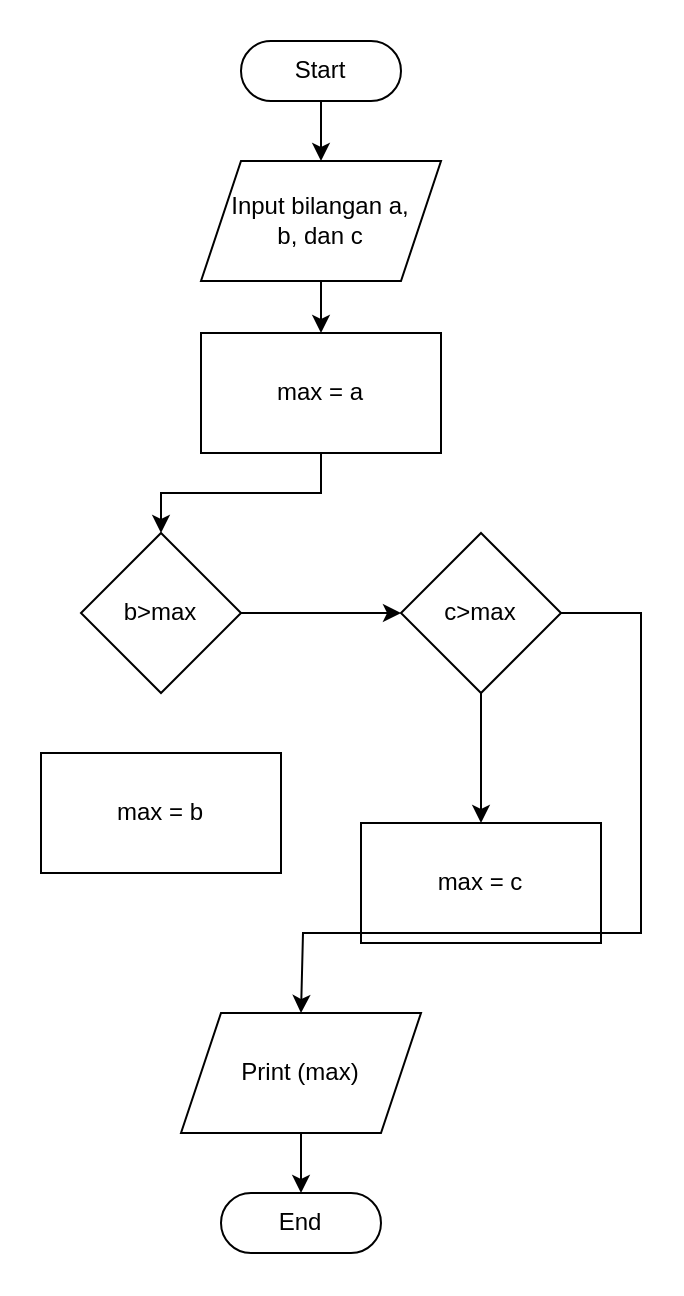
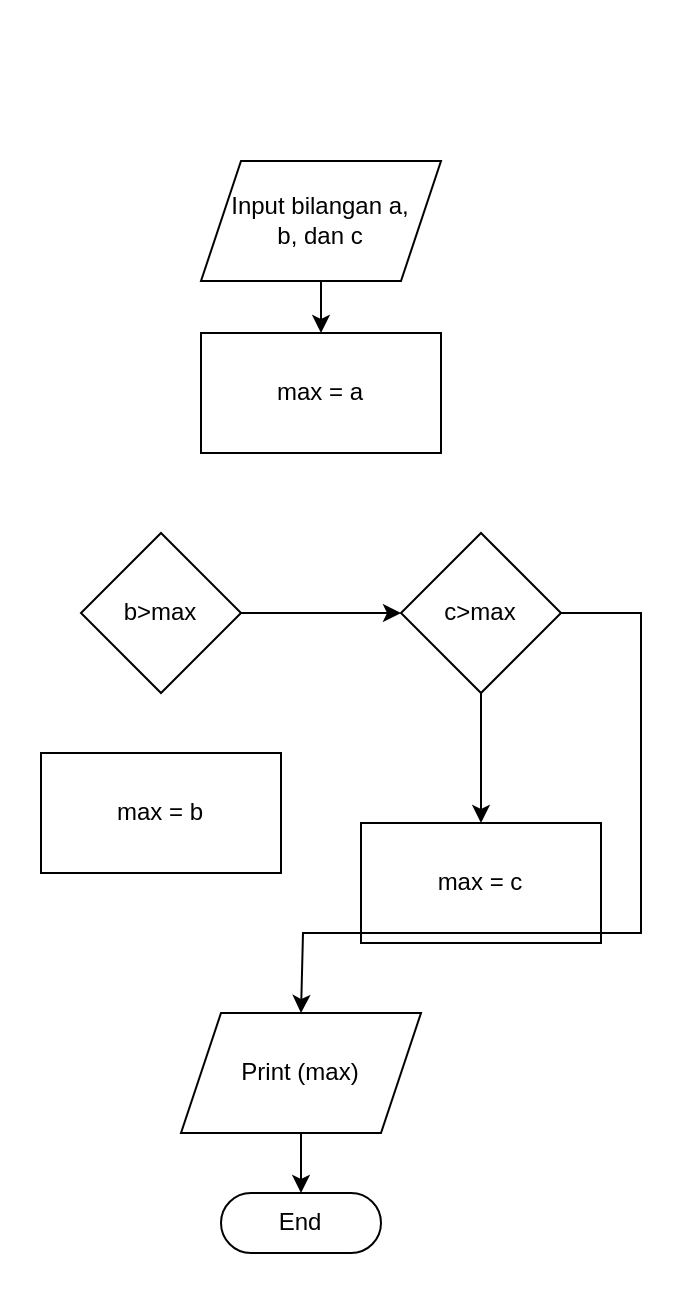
  <mxCell id="0" />
  <mxCell id="1" parent="0" />
- <mxCell id="2" style="edgeStyle=orthogonalEdgeStyle;rounded=0;orthogonalLoop=1;jettySize=auto;html=1;exitX=0.5;exitY=0.5;exitDx=0;exitDy=15;exitPerimeter=0;entryX=0.5;entryY=0;entryDx=0;entryDy=0;" edge="1" parent="1" source="3" target="5"><mxGeometry relative="1" as="geometry" /></mxCell>
- <mxCell id="3" value="Start" style="html=1;dashed=0;whiteSpace=wrap;shape=mxgraph.dfd.start" vertex="1" parent="1"><mxGeometry x="120" y="20" width="80" height="30" as="geometry" /></mxCell>
  <mxCell id="4" style="edgeStyle=orthogonalEdgeStyle;rounded=0;orthogonalLoop=1;jettySize=auto;html=1;exitX=0.5;exitY=1;exitDx=0;exitDy=0;" edge="1" parent="1" source="5" target="7"><mxGeometry relative="1" as="geometry"><mxPoint x="160" y="170" as="targetPoint" /></mxGeometry></mxCell>
  <mxCell id="5" value="Input bilangan a,&lt;div&gt;b, dan c&lt;/div&gt;" style="shape=parallelogram;perimeter=parallelogramPerimeter;whiteSpace=wrap;html=1;fixedSize=1;" vertex="1" parent="1"><mxGeometry x="100" y="80" width="120" height="60" as="geometry" /></mxCell>
- <mxCell id="6" value="" style="edgeStyle=orthogonalEdgeStyle;rounded=0;orthogonalLoop=1;jettySize=auto;html=1;" edge="1" parent="1" source="7" target="9"><mxGeometry relative="1" as="geometry" /></mxCell>
  <mxCell id="7" value="max = a" style="rounded=0;whiteSpace=wrap;html=1;" vertex="1" parent="1"><mxGeometry x="100" y="166" width="120" height="60" as="geometry" /></mxCell>
  <mxCell id="8" value="" style="edgeStyle=orthogonalEdgeStyle;rounded=0;orthogonalLoop=1;jettySize=auto;html=1;entryX=0;entryY=0.5;entryDx=0;entryDy=0;" edge="1" parent="1" source="9" target="14"><mxGeometry relative="1" as="geometry"><mxPoint x="180" y="306" as="targetPoint" /></mxGeometry></mxCell>
  <mxCell id="9" value="b&amp;gt;max" style="rhombus;whiteSpace=wrap;html=1;rounded=0;" vertex="1" parent="1"><mxGeometry x="40" y="266" width="80" height="80" as="geometry" /></mxCell>
  <mxCell id="10" value="max = b" style="whiteSpace=wrap;html=1;rounded=0;" vertex="1" parent="1"><mxGeometry x="20" y="376" width="120" height="60" as="geometry" /></mxCell>
  <mxCell id="11" value="max = c" style="whiteSpace=wrap;html=1;rounded=0;" vertex="1" parent="1"><mxGeometry x="180" y="411" width="120" height="60" as="geometry" /></mxCell>
  <mxCell id="12" style="edgeStyle=orthogonalEdgeStyle;rounded=0;orthogonalLoop=1;jettySize=auto;html=1;exitX=0.5;exitY=1;exitDx=0;exitDy=0;entryX=0.5;entryY=0;entryDx=0;entryDy=0;" edge="1" parent="1" source="14" target="11"><mxGeometry relative="1" as="geometry" /></mxCell>
  <mxCell id="13" style="edgeStyle=orthogonalEdgeStyle;rounded=0;orthogonalLoop=1;jettySize=auto;html=1;exitX=1;exitY=0.5;exitDx=0;exitDy=0;entryX=0.5;entryY=0;entryDx=0;entryDy=0;" edge="1" parent="1" source="14" target="16"><mxGeometry relative="1" as="geometry"><mxPoint x="150" y="506" as="targetPoint" /><Array as="points"><mxPoint x="320" y="306" /><mxPoint x="320" y="466" /><mxPoint x="151" y="466" /></Array></mxGeometry></mxCell>
  <mxCell id="14" value="c&amp;gt;max" style="rhombus;whiteSpace=wrap;html=1;" vertex="1" parent="1"><mxGeometry x="200" y="266" width="80" height="80" as="geometry" /></mxCell>
  <mxCell id="15" style="edgeStyle=orthogonalEdgeStyle;rounded=0;orthogonalLoop=1;jettySize=auto;html=1;exitX=0.5;exitY=1;exitDx=0;exitDy=0;" edge="1" parent="1" source="16" target="17"><mxGeometry relative="1" as="geometry"><mxPoint x="150" y="586" as="targetPoint" /></mxGeometry></mxCell>
  <mxCell id="16" value="Print (max)" style="shape=parallelogram;perimeter=parallelogramPerimeter;whiteSpace=wrap;html=1;fixedSize=1;" vertex="1" parent="1"><mxGeometry x="90" y="506" width="120" height="60" as="geometry" /></mxCell>
  <mxCell id="17" value="End" style="html=1;dashed=0;whiteSpace=wrap;shape=mxgraph.dfd.start" vertex="1" parent="1"><mxGeometry x="110" y="596" width="80" height="30" as="geometry" /></mxCell>
